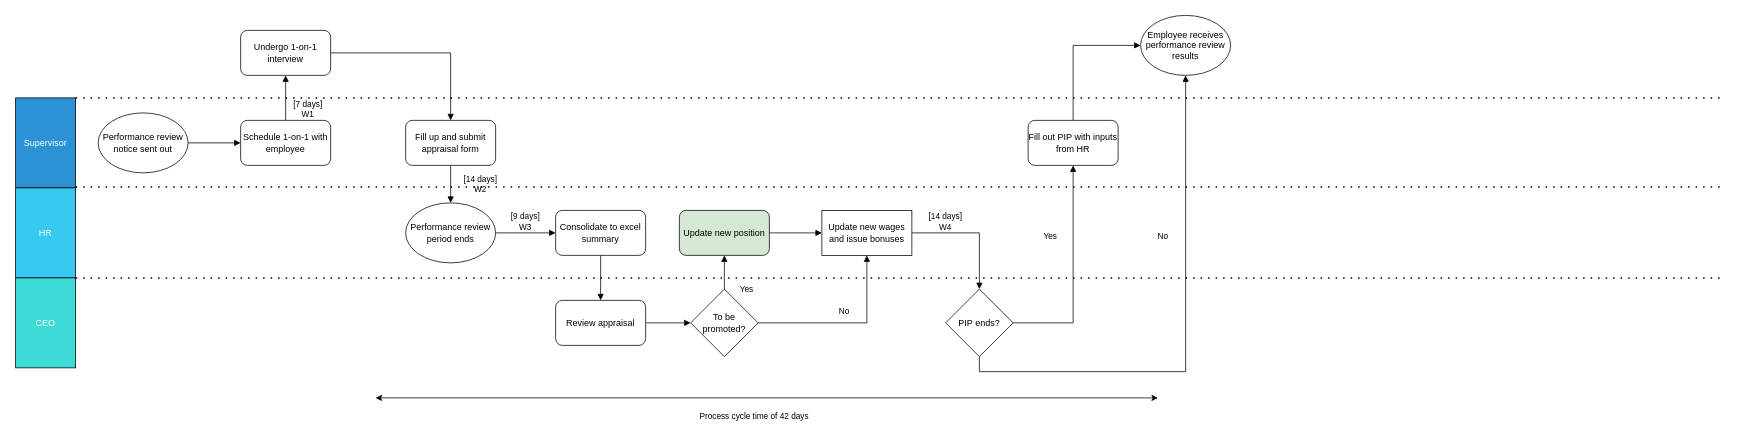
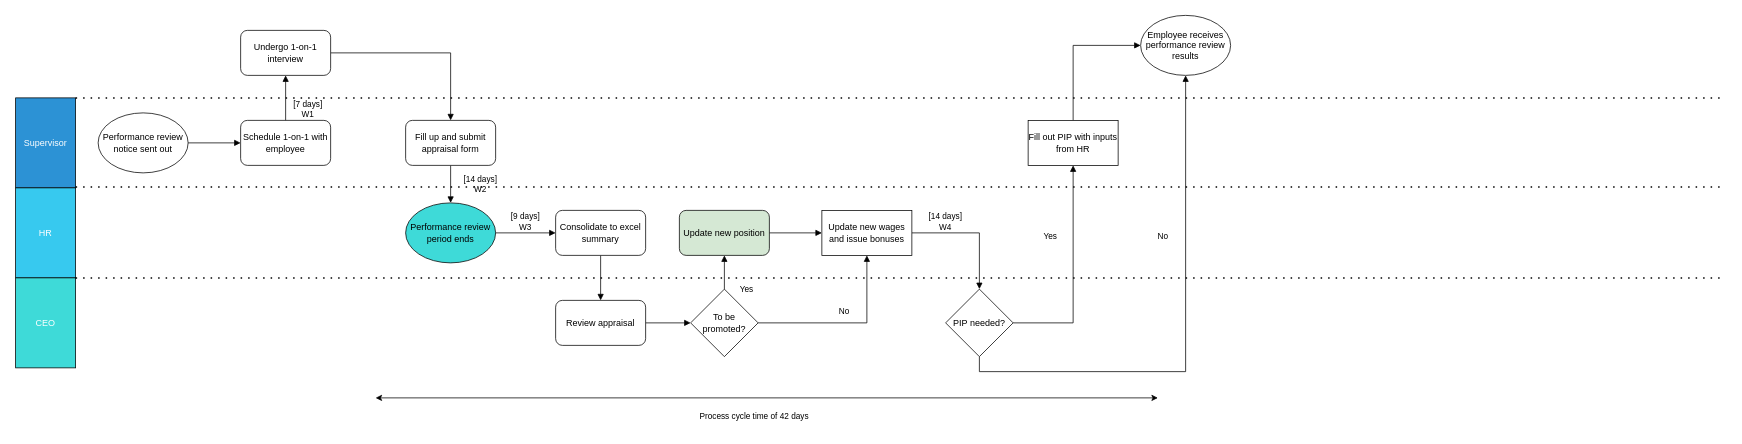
  <mxCell id="0" />
  <mxCell id="1" parent="0" />
  <mxCell id="2" value="&lt;font color=&quot;#ffffff&quot;&gt;Supervisor&lt;/font&gt;" style="rounded=0;whiteSpace=wrap;html=1;direction=south;fillColor=#2C92D5;" parent="1" vertex="1"><mxGeometry x="20" y="130" width="80" height="120" as="geometry" /></mxCell>
  <mxCell id="3" value="&lt;font color=&quot;#ffffff&quot;&gt;HR&lt;/font&gt;" style="rounded=0;whiteSpace=wrap;html=1;direction=south;fillColor=#37C9EF;" parent="1" vertex="1"><mxGeometry x="20" y="250" width="80" height="120" as="geometry" /></mxCell>
  <mxCell id="4" value="&lt;font color=&quot;#ffffff&quot;&gt;CEO&lt;/font&gt;" style="rounded=0;whiteSpace=wrap;html=1;direction=south;fillColor=#3EDAD8;" parent="1" vertex="1"><mxGeometry x="20" y="370" width="80" height="120" as="geometry" /></mxCell>
  <mxCell id="5" value="" style="edgeStyle=orthogonalEdgeStyle;rounded=0;orthogonalLoop=1;jettySize=auto;html=1;endArrow=block;endFill=1;" edge="1" parent="1" source="6" target="10"><mxGeometry relative="1" as="geometry" /></mxCell>
  <mxCell id="6" value="Performance review notice sent out" style="ellipse;whiteSpace=wrap;html=1;" parent="1" vertex="1"><mxGeometry x="130" y="150" width="120" height="80" as="geometry" /></mxCell>
  <mxCell id="7" style="edgeStyle=orthogonalEdgeStyle;shape=connector;rounded=0;orthogonalLoop=1;jettySize=auto;html=1;exitX=1;exitY=0.5;exitDx=0;exitDy=0;labelBackgroundColor=default;strokeColor=default;fontFamily=Helvetica;fontSize=11;fontColor=default;endArrow=block;endFill=1;" edge="1" parent="1" source="8" target="12"><mxGeometry relative="1" as="geometry" /></mxCell>
  <mxCell id="8" value="Undergo 1-on-1 interview" style="rounded=1;whiteSpace=wrap;html=1;" parent="1" vertex="1"><mxGeometry x="320" y="40" width="120" height="60" as="geometry" /></mxCell>
  <mxCell id="9" value="" style="edgeStyle=orthogonalEdgeStyle;shape=connector;rounded=0;orthogonalLoop=1;jettySize=auto;html=1;labelBackgroundColor=default;strokeColor=default;fontFamily=Helvetica;fontSize=11;fontColor=default;endArrow=block;endFill=1;" edge="1" parent="1" source="10" target="8"><mxGeometry relative="1" as="geometry" /></mxCell>
  <mxCell id="10" value="Schedule 1-on-1 with employee" style="rounded=1;whiteSpace=wrap;html=1;" parent="1" vertex="1"><mxGeometry x="320" y="160" width="120" height="60" as="geometry" /></mxCell>
  <mxCell id="11" value="" style="edgeStyle=orthogonalEdgeStyle;shape=connector;rounded=0;orthogonalLoop=1;jettySize=auto;html=1;labelBackgroundColor=default;strokeColor=default;fontFamily=Helvetica;fontSize=11;fontColor=default;endArrow=block;endFill=1;" edge="1" parent="1" source="12" target="18"><mxGeometry relative="1" as="geometry" /></mxCell>
  <mxCell id="12" value="Fill up and submit appraisal form" style="rounded=1;whiteSpace=wrap;html=1;" parent="1" vertex="1"><mxGeometry x="540" y="160" width="120" height="60" as="geometry" /></mxCell>
  <mxCell id="13" value="" style="edgeStyle=orthogonalEdgeStyle;shape=connector;rounded=0;orthogonalLoop=1;jettySize=auto;html=1;labelBackgroundColor=default;strokeColor=default;fontFamily=Helvetica;fontSize=11;fontColor=default;endArrow=block;endFill=1;" edge="1" parent="1" source="14" target="16"><mxGeometry relative="1" as="geometry" /></mxCell>
  <mxCell id="14" value="Consolidate to excel summary" style="rounded=1;whiteSpace=wrap;html=1;" parent="1" vertex="1"><mxGeometry x="740" y="280" width="120" height="60" as="geometry" /></mxCell>
  <mxCell id="15" value="" style="edgeStyle=orthogonalEdgeStyle;shape=connector;rounded=0;orthogonalLoop=1;jettySize=auto;html=1;labelBackgroundColor=default;strokeColor=default;fontFamily=Helvetica;fontSize=11;fontColor=default;endArrow=block;endFill=1;" edge="1" parent="1" source="16" target="23"><mxGeometry relative="1" as="geometry" /></mxCell>
  <mxCell id="16" value="Review appraisal" style="rounded=1;whiteSpace=wrap;html=1;" parent="1" vertex="1"><mxGeometry x="740" y="400" width="120" height="60" as="geometry" /></mxCell>
  <mxCell id="17" value="" style="edgeStyle=orthogonalEdgeStyle;shape=connector;rounded=0;orthogonalLoop=1;jettySize=auto;html=1;labelBackgroundColor=default;strokeColor=default;fontFamily=Helvetica;fontSize=11;fontColor=default;endArrow=block;endFill=1;" edge="1" parent="1" source="18" target="14"><mxGeometry relative="1" as="geometry" /></mxCell>
- <mxCell id="18" value="Performance review period ends" style="ellipse;whiteSpace=wrap;html=1;" parent="1" vertex="1"><mxGeometry x="540" y="270" width="120" height="80" as="geometry" /></mxCell>
+ <mxCell id="18" value="Performance review period ends" style="ellipse;whiteSpace=wrap;html=1;fillColor=#3edad8;" parent="1" vertex="1"><mxGeometry x="540" y="270" width="120" height="80" as="geometry" /></mxCell>
  <mxCell id="19" value="" style="edgeStyle=orthogonalEdgeStyle;shape=connector;rounded=0;orthogonalLoop=1;jettySize=auto;html=1;labelBackgroundColor=default;strokeColor=default;fontFamily=Helvetica;fontSize=11;fontColor=default;endArrow=block;endFill=1;" edge="1" parent="1" source="20" target="28"><mxGeometry relative="1" as="geometry" /></mxCell>
  <mxCell id="20" value="Update new position" style="rounded=1;whiteSpace=wrap;html=1;fillColor=#d5e8d4;" parent="1" vertex="1"><mxGeometry x="905" y="280" width="120" height="60" as="geometry" /></mxCell>
  <mxCell id="21" value="" style="edgeStyle=orthogonalEdgeStyle;shape=connector;rounded=0;orthogonalLoop=1;jettySize=auto;html=1;labelBackgroundColor=default;strokeColor=default;fontFamily=Helvetica;fontSize=11;fontColor=default;endArrow=block;endFill=1;" edge="1" parent="1" source="23" target="20"><mxGeometry relative="1" as="geometry" /></mxCell>
  <mxCell id="22" style="edgeStyle=orthogonalEdgeStyle;shape=connector;rounded=0;orthogonalLoop=1;jettySize=auto;html=1;exitX=1;exitY=0.5;exitDx=0;exitDy=0;labelBackgroundColor=default;strokeColor=default;fontFamily=Helvetica;fontSize=11;fontColor=default;endArrow=block;endFill=1;" edge="1" parent="1" source="23" target="28"><mxGeometry relative="1" as="geometry" /></mxCell>
  <mxCell id="23" value="To be promoted?" style="rhombus;whiteSpace=wrap;html=1;" parent="1" vertex="1"><mxGeometry x="920" y="385" width="90" height="90" as="geometry" /></mxCell>
  <mxCell id="24" style="edgeStyle=orthogonalEdgeStyle;shape=connector;rounded=0;orthogonalLoop=1;jettySize=auto;html=1;exitX=1;exitY=0.5;exitDx=0;exitDy=0;entryX=0.5;entryY=1;entryDx=0;entryDy=0;labelBackgroundColor=default;strokeColor=default;fontFamily=Helvetica;fontSize=11;fontColor=default;endArrow=block;endFill=1;" edge="1" parent="1" source="26" target="30"><mxGeometry relative="1" as="geometry" /></mxCell>
  <mxCell id="25" style="edgeStyle=orthogonalEdgeStyle;shape=connector;rounded=0;orthogonalLoop=1;jettySize=auto;html=1;exitX=0.5;exitY=1;exitDx=0;exitDy=0;entryX=0.5;entryY=1;entryDx=0;entryDy=0;labelBackgroundColor=default;strokeColor=default;fontFamily=Helvetica;fontSize=11;fontColor=default;endArrow=block;endFill=1;" edge="1" parent="1" source="26" target="31"><mxGeometry relative="1" as="geometry" /></mxCell>
- <mxCell id="26" value="PIP ends?" style="rhombus;whiteSpace=wrap;html=1;" parent="1" vertex="1"><mxGeometry x="1260" y="385" width="90" height="90" as="geometry" /></mxCell>
+ <mxCell id="26" value="PIP needed?" style="rhombus;whiteSpace=wrap;html=1;" parent="1" vertex="1"><mxGeometry x="1260" y="385" width="90" height="90" as="geometry" /></mxCell>
  <mxCell id="27" style="edgeStyle=orthogonalEdgeStyle;shape=connector;rounded=0;orthogonalLoop=1;jettySize=auto;html=1;exitX=1;exitY=0.5;exitDx=0;exitDy=0;entryX=0.5;entryY=0;entryDx=0;entryDy=0;labelBackgroundColor=default;strokeColor=default;fontFamily=Helvetica;fontSize=11;fontColor=default;endArrow=block;endFill=1;" edge="1" parent="1" source="28" target="26"><mxGeometry relative="1" as="geometry" /></mxCell>
  <mxCell id="28" value="Update new wages and issue bonuses" style="whiteSpace=wrap;html=1;rounded=0;" parent="1" vertex="1"><mxGeometry x="1095" y="280" width="120" height="60" as="geometry" /></mxCell>
  <mxCell id="29" style="edgeStyle=orthogonalEdgeStyle;shape=connector;rounded=0;orthogonalLoop=1;jettySize=auto;html=1;exitX=0.5;exitY=0;exitDx=0;exitDy=0;entryX=0;entryY=0.5;entryDx=0;entryDy=0;labelBackgroundColor=default;strokeColor=default;fontFamily=Helvetica;fontSize=11;fontColor=default;endArrow=block;endFill=1;" edge="1" parent="1" source="30" target="31"><mxGeometry relative="1" as="geometry" /></mxCell>
- <mxCell id="30" value="Fill out PIP with inputs from HR" style="rounded=1;whiteSpace=wrap;html=1;" parent="1" vertex="1"><mxGeometry x="1370" y="160" width="120" height="60" as="geometry" /></mxCell>
+ <mxCell id="30" value="Fill out PIP with inputs from HR" style="whiteSpace=wrap;html=1;rounded=0;" parent="1" vertex="1"><mxGeometry x="1370" y="160" width="120" height="60" as="geometry" /></mxCell>
  <mxCell id="31" value="Employee receives performance review results" style="ellipse;whiteSpace=wrap;html=1;" parent="1" vertex="1"><mxGeometry x="1520" y="20" width="120" height="80" as="geometry" /></mxCell>
  <mxCell id="32" value="" style="endArrow=none;dashed=1;html=1;strokeWidth=2;rounded=0;labelBackgroundColor=default;strokeColor=default;fontFamily=Helvetica;fontSize=11;fontColor=default;shape=connector;exitX=0;exitY=0;exitDx=0;exitDy=0;dashPattern=1 4;" parent="1" source="2" edge="1"><mxGeometry width="50" height="50" relative="1" as="geometry"><mxPoint x="490" y="290" as="sourcePoint" /><mxPoint x="2300" y="130" as="targetPoint" /></mxGeometry></mxCell>
  <mxCell id="33" value="" style="endArrow=none;html=1;strokeWidth=2;rounded=0;labelBackgroundColor=default;strokeColor=default;fontFamily=Helvetica;fontSize=11;fontColor=default;shape=connector;exitX=0;exitY=0;exitDx=0;exitDy=0;dashed=1;dashPattern=1 4;" parent="1" edge="1"><mxGeometry width="50" height="50" relative="1" as="geometry"><mxPoint x="100" y="248.82" as="sourcePoint" /><mxPoint x="2300" y="248.82" as="targetPoint" /></mxGeometry></mxCell>
  <mxCell id="34" value="" style="endArrow=none;dashed=1;html=1;strokeWidth=2;rounded=0;labelBackgroundColor=default;strokeColor=default;fontFamily=Helvetica;fontSize=11;fontColor=default;shape=connector;exitX=0;exitY=0;exitDx=0;exitDy=0;dashPattern=1 4;" parent="1" edge="1"><mxGeometry width="50" height="50" relative="1" as="geometry"><mxPoint x="100" y="370" as="sourcePoint" /><mxPoint x="2300" y="370" as="targetPoint" /></mxGeometry></mxCell>
  <mxCell id="35" value="[14 days]&lt;br&gt;W2" style="text;html=1;strokeColor=none;fillColor=none;align=center;verticalAlign=middle;whiteSpace=wrap;rounded=0;fontSize=11;fontFamily=Helvetica;fontColor=default;" parent="1" vertex="1"><mxGeometry x="610" y="230" width="60" height="30" as="geometry" /></mxCell>
  <mxCell id="36" value="Yes" style="text;html=1;strokeColor=none;fillColor=none;align=center;verticalAlign=middle;whiteSpace=wrap;rounded=0;fontSize=11;fontFamily=Helvetica;fontColor=default;" parent="1" vertex="1"><mxGeometry x="1370" y="300" width="60" height="30" as="geometry" /></mxCell>
  <mxCell id="37" value="[14 days]&lt;br&gt;W4" style="text;html=1;strokeColor=none;fillColor=none;align=center;verticalAlign=middle;whiteSpace=wrap;rounded=0;fontSize=11;fontFamily=Helvetica;fontColor=default;" parent="1" vertex="1"><mxGeometry x="1230" y="280" width="60" height="30" as="geometry" /></mxCell>
  <mxCell id="38" value="[7 days]&lt;br&gt;W1" style="text;html=1;strokeColor=none;fillColor=none;align=center;verticalAlign=middle;whiteSpace=wrap;rounded=0;fontSize=11;fontFamily=Helvetica;fontColor=default;" vertex="1" parent="1"><mxGeometry x="380" y="130" width="60" height="30" as="geometry" /></mxCell>
  <mxCell id="39" value="[9 days]&lt;br&gt;W3" style="text;html=1;strokeColor=none;fillColor=none;align=center;verticalAlign=middle;whiteSpace=wrap;rounded=0;fontSize=11;fontFamily=Helvetica;fontColor=default;" vertex="1" parent="1"><mxGeometry x="670" y="280" width="60" height="30" as="geometry" /></mxCell>
  <mxCell id="40" value="Yes" style="text;html=1;strokeColor=none;fillColor=none;align=center;verticalAlign=middle;whiteSpace=wrap;rounded=0;fontSize=11;fontFamily=Helvetica;fontColor=default;" vertex="1" parent="1"><mxGeometry x="965" y="370" width="60" height="30" as="geometry" /></mxCell>
  <mxCell id="41" value="No" style="text;html=1;strokeColor=none;fillColor=none;align=center;verticalAlign=middle;whiteSpace=wrap;rounded=0;fontSize=11;fontFamily=Helvetica;fontColor=default;" vertex="1" parent="1"><mxGeometry x="1095" y="400" width="60" height="30" as="geometry" /></mxCell>
  <mxCell id="42" value="No" style="text;html=1;strokeColor=none;fillColor=none;align=center;verticalAlign=middle;whiteSpace=wrap;rounded=0;fontSize=11;fontFamily=Helvetica;fontColor=default;" vertex="1" parent="1"><mxGeometry x="1520" y="300" width="60" height="30" as="geometry" /></mxCell>
  <mxCell id="43" value="" style="endArrow=classic;startArrow=classic;html=1;rounded=0;labelBackgroundColor=default;strokeColor=default;fontFamily=Helvetica;fontSize=11;fontColor=default;shape=connector;" edge="1" parent="1"><mxGeometry width="50" height="50" relative="1" as="geometry"><mxPoint x="500" y="530" as="sourcePoint" /><mxPoint x="1543" y="530" as="targetPoint" /></mxGeometry></mxCell>
  <mxCell id="44" value="Process cycle time of 42 days" style="text;html=1;strokeColor=none;fillColor=none;align=center;verticalAlign=middle;whiteSpace=wrap;rounded=0;fontSize=11;fontFamily=Helvetica;fontColor=default;" vertex="1" parent="1"><mxGeometry x="905" y="540" width="200" height="30" as="geometry" /></mxCell>
